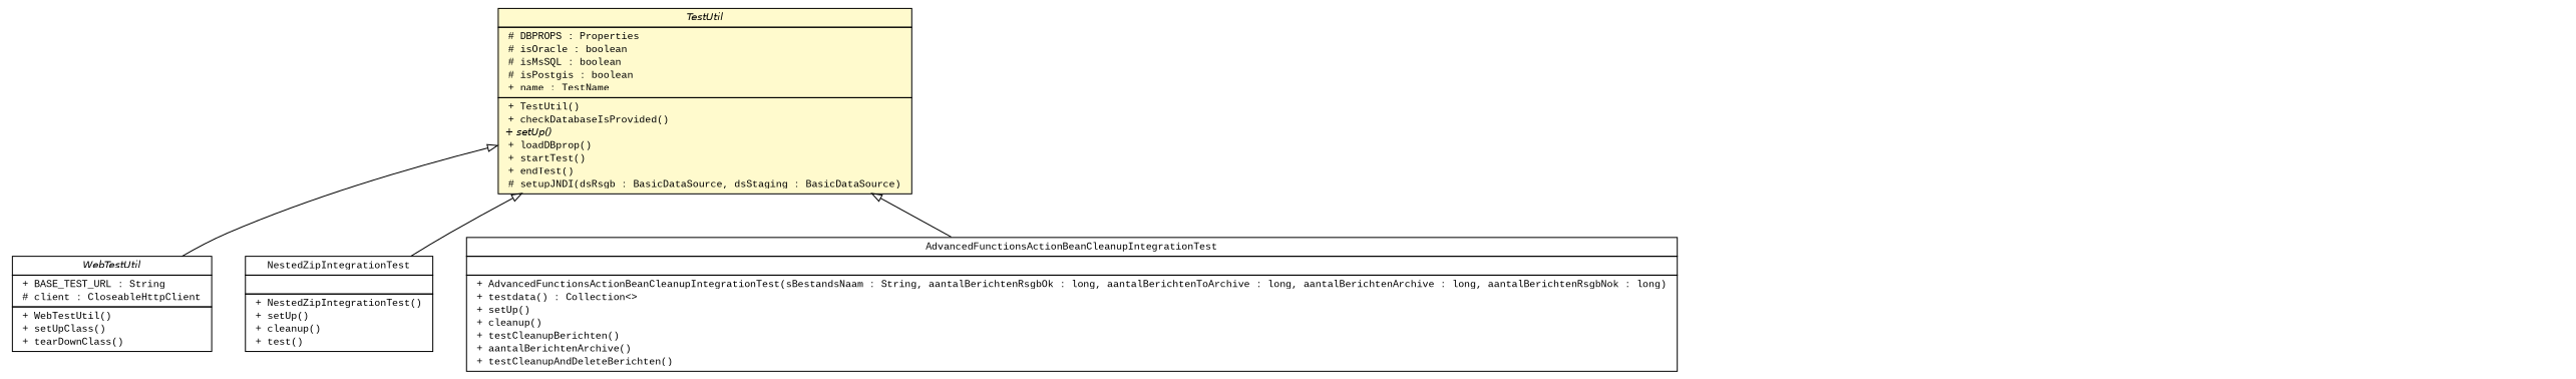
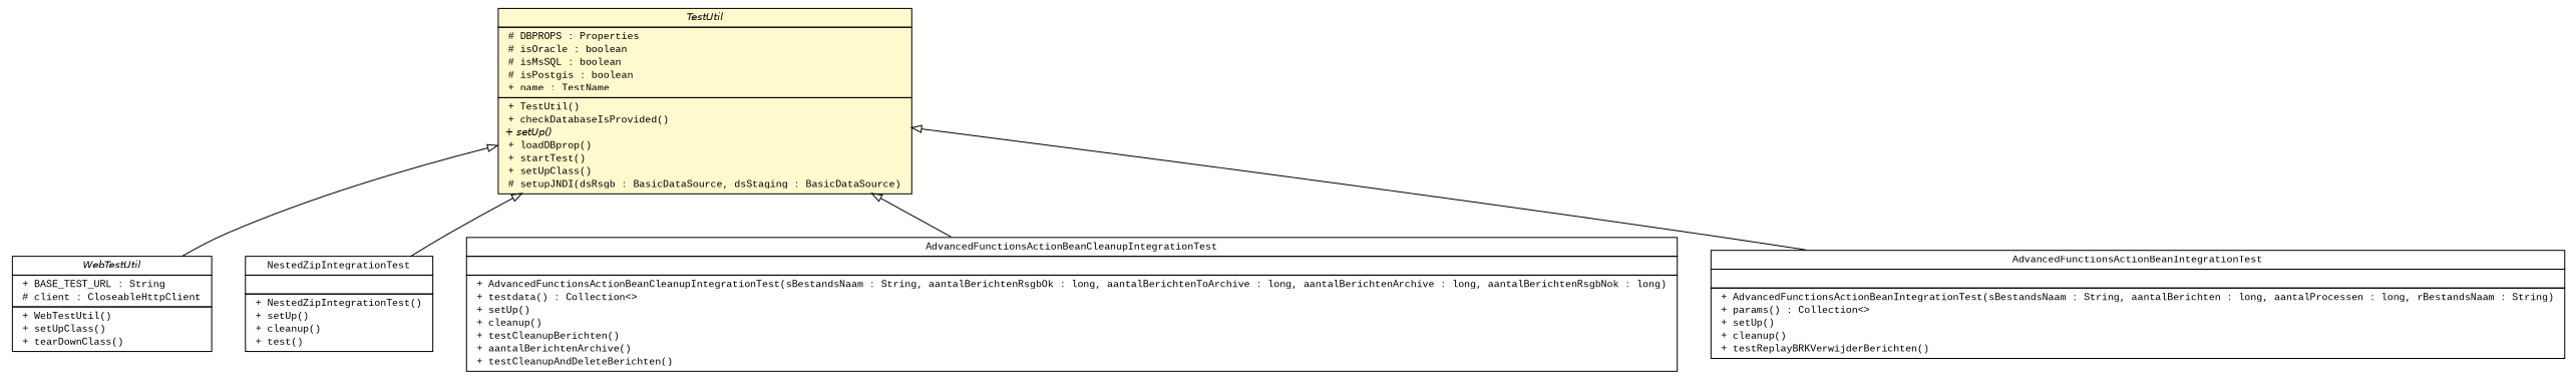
  digraph {
    fontname="Liberation Mono"
    nodesep=0.25
    ranksep=0.5
    node [fontcolor=black fontname="Liberation Mono" fontsize=10.0 shape=plaintext]
    edge [arrowtail=empty dir=back fontname="Liberation Mono" fontsize=10 headport=p labelfontname=Helvetica labelfontsize=10 tailport=p]
    n1 [label=<<table title="nl.b3p.web.WebTestUtil" border="0" cellborder="1" cellspacing="0" cellpadding="2" port="p" href="../../../web/WebTestUtil.html"> 		<tr><td><table border="0" cellspacing="0" cellpadding="1"> <tr><td align="center" balign="center"><font face="Helvetica-Oblique"> WebTestUtil </font></td></tr> 		</table></td></tr> 		<tr><td><table border="0" cellspacing="0" cellpadding="1"> <tr><td align="left" balign="left"> + BASE_TEST_URL : String </td></tr> <tr><td align="left" balign="left"> # client : CloseableHttpClient </td></tr> 		</table></td></tr> 		<tr><td><table border="0" cellspacing="0" cellpadding="1"> <tr><td align="left" balign="left"> + WebTestUtil() </td></tr> <tr><td align="left" balign="left"> + setUpClass() </td></tr> <tr><td align="left" balign="left"> + tearDownClass() </td></tr> 		</table></td></tr> 		</table>>]
    n2 [label=<<table title="nl.b3p.brmo.zip.NestedZipIntegrationTest" border="0" cellborder="1" cellspacing="0" cellpadding="2" port="p" href="../../zip/NestedZipIntegrationTest.html"> 		<tr><td><table border="0" cellspacing="0" cellpadding="1"> <tr><td align="center" balign="center"> NestedZipIntegrationTest </td></tr> 		</table></td></tr> 		<tr><td><table border="0" cellspacing="0" cellpadding="1"> <tr><td align="left" balign="left">  </td></tr> 		</table></td></tr> 		<tr><td><table border="0" cellspacing="0" cellpadding="1"> <tr><td align="left" balign="left"> + NestedZipIntegrationTest() </td></tr> <tr><td align="left" balign="left"> + setUp() </td></tr> <tr><td align="left" balign="left"> + cleanup() </td></tr> <tr><td align="left" balign="left"> + test() </td></tr> 		</table></td></tr> 		</table>>]
    n3 [label=<<table title="nl.b3p.brmo.service.stripes.AdvancedFunctionsActionBeanCleanupIntegrationTest" border="0" cellborder="1" cellspacing="0" cellpadding="2" port="p" href="../stripes/AdvancedFunctionsActionBeanCleanupIntegrationTest.html"> 		<tr><td><table border="0" cellspacing="0" cellpadding="1"> <tr><td align="center" balign="center"> AdvancedFunctionsActionBeanCleanupIntegrationTest </td></tr> 		</table></td></tr> 		<tr><td><table border="0" cellspacing="0" cellpadding="1"> <tr><td align="left" balign="left">  </td></tr> 		</table></td></tr> 		<tr><td><table border="0" cellspacing="0" cellpadding="1"> <tr><td align="left" balign="left"> + AdvancedFunctionsActionBeanCleanupIntegrationTest(sBestandsNaam : String, aantalBerichtenRsgbOk : long, aantalBerichtenToArchive : long, aantalBerichtenArchive : long, aantalBerichtenRsgbNok : long) </td></tr> <tr><td align="left" balign="left"> + testdata() : Collection&lt;&gt; </td></tr> <tr><td align="left" balign="left"> + setUp() </td></tr> <tr><td align="left" balign="left"> + cleanup() </td></tr> <tr><td align="left" balign="left"> + testCleanupBerichten() </td></tr> <tr><td align="left" balign="left"> + aantalBerichtenArchive() </td></tr> <tr><td align="left" balign="left"> + testCleanupAndDeleteBerichten() </td></tr> 		</table></td></tr> 		</table>>]
-   n5 [label=<<table title="nl.b3p.brmo.service.testutil.TestUtil" border="0" cellborder="1" cellspacing="0" cellpadding="2" port="p" bgcolor="lemonChiffon" href="./TestUtil.html"> 		<tr><td><table border="0" cellspacing="0" cellpadding="1"> <tr><td align="center" balign="center"><font face="Helvetica-Oblique"> TestUtil </font></td></tr> 		</table></td></tr> 		<tr><td><table border="0" cellspacing="0" cellpadding="1"> <tr><td align="left" balign="left"> # DBPROPS : Properties </td></tr> <tr><td align="left" balign="left"> # isOracle : boolean </td></tr> <tr><td align="left" balign="left"> # isMsSQL : boolean </td></tr> <tr><td align="left" balign="left"> # isPostgis : boolean </td></tr> <tr><td align="left" balign="left"> + name : TestName </td></tr> 		</table></td></tr> 		<tr><td><table border="0" cellspacing="0" cellpadding="1"> <tr><td align="left" balign="left"> + TestUtil() </td></tr> <tr><td align="left" balign="left"> + checkDatabaseIsProvided() </td></tr> <tr><td align="left" balign="left"><font face="Helvetica-Oblique" point-size="10.0"> + setUp() </font></td></tr> <tr><td align="left" balign="left"> + loadDBprop() </td></tr> <tr><td align="left" balign="left"> + startTest() </td></tr> <tr><td align="left" balign="left"> + endTest() </td></tr> <tr><td align="left" balign="left"> # setupJNDI(dsRsgb : BasicDataSource, dsStaging : BasicDataSource) </td></tr> 		</table></td></tr> 		</table>>]
+   n4 [label=<<table title="nl.b3p.brmo.service.stripes.AdvancedFunctionsActionBeanIntegrationTest" border="0" cellborder="1" cellspacing="0" cellpadding="2" port="p" href="../stripes/AdvancedFunctionsActionBeanIntegrationTest.html"> 		<tr><td><table border="0" cellspacing="0" cellpadding="1"> <tr><td align="center" balign="center"> AdvancedFunctionsActionBeanIntegrationTest </td></tr> 		</table></td></tr> 		<tr><td><table border="0" cellspacing="0" cellpadding="1"> <tr><td align="left" balign="left">  </td></tr> 		</table></td></tr> 		<tr><td><table border="0" cellspacing="0" cellpadding="1"> <tr><td align="left" balign="left"> + AdvancedFunctionsActionBeanIntegrationTest(sBestandsNaam : String, aantalBerichten : long, aantalProcessen : long, rBestandsNaam : String) </td></tr> <tr><td align="left" balign="left"> + params() : Collection&lt;&gt; </td></tr> <tr><td align="left" balign="left"> + setUp() </td></tr> <tr><td align="left" balign="left"> + cleanup() </td></tr> <tr><td align="left" balign="left"> + testReplayBRKVerwijderBerichten() </td></tr> 		</table></td></tr> 		</table>>]
+   n5 [label=<<table title="nl.b3p.brmo.service.testutil.TestUtil" border="0" cellborder="1" cellspacing="0" cellpadding="2" port="p" bgcolor="lemonChiffon" href="./TestUtil.html"> 		<tr><td><table border="0" cellspacing="0" cellpadding="1"> <tr><td align="center" balign="center"><font face="Helvetica-Oblique"> TestUtil </font></td></tr> 		</table></td></tr> 		<tr><td><table border="0" cellspacing="0" cellpadding="1"> <tr><td align="left" balign="left"> # DBPROPS : Properties </td></tr> <tr><td align="left" balign="left"> # isOracle : boolean </td></tr> <tr><td align="left" balign="left"> # isMsSQL : boolean </td></tr> <tr><td align="left" balign="left"> # isPostgis : boolean </td></tr> <tr><td align="left" balign="left"> + name : TestName </td></tr> 		</table></td></tr> 		<tr><td><table border="0" cellspacing="0" cellpadding="1"> <tr><td align="left" balign="left"> + TestUtil() </td></tr> <tr><td align="left" balign="left"> + checkDatabaseIsProvided() </td></tr> <tr><td align="left" balign="left"><font face="Helvetica-Oblique" point-size="10.0"> + setUp() </font></td></tr> <tr><td align="left" balign="left"> + loadDBprop() </td></tr> <tr><td align="left" balign="left"> + startTest() </td></tr> <tr><td align="left" balign="left"> + setUpClass() </td></tr> <tr><td align="left" balign="left"> # setupJNDI(dsRsgb : BasicDataSource, dsStaging : BasicDataSource) </td></tr> 		</table></td></tr> 		</table>>]
    n5 -> n1
    n5 -> n2
    n5 -> n3
+   n5 -> n4
  }
